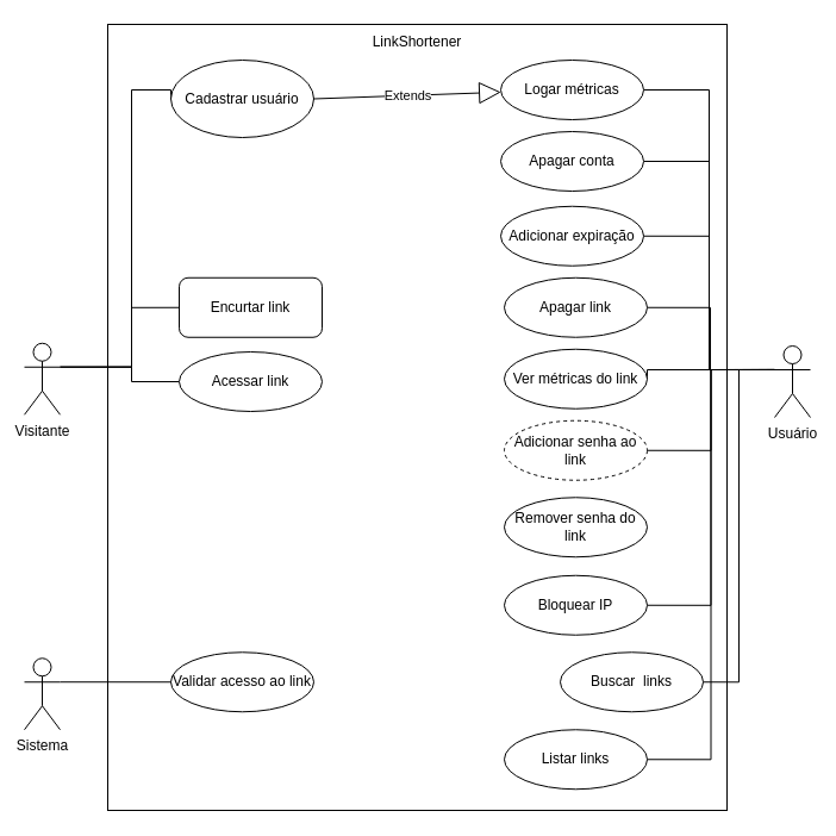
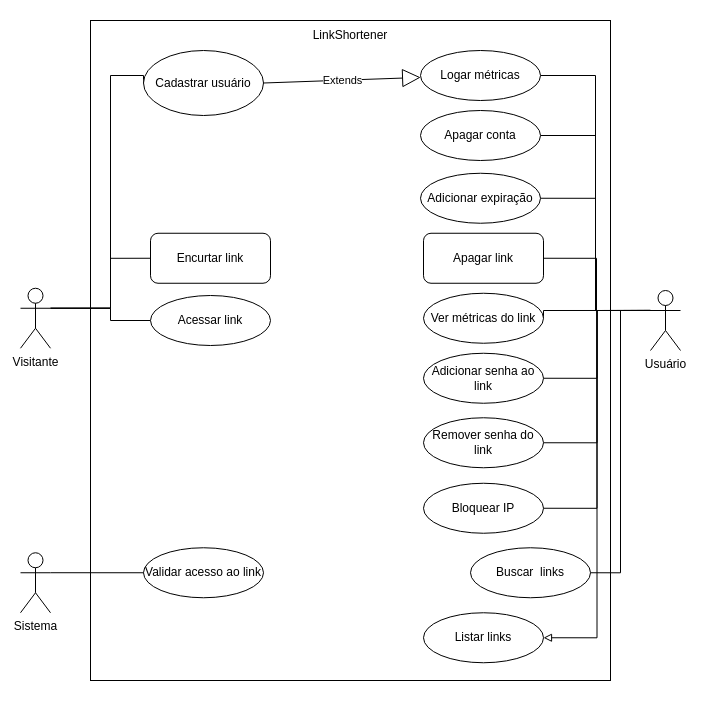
  <mxCell id="0" />
  <mxCell id="1" parent="0" />
  <mxCell id="2" value="" style="rounded=0;whiteSpace=wrap;html=1;movable=0;resizable=0;rotatable=0;deletable=0;editable=0;locked=1;connectable=0;" vertex="1" parent="1"><mxGeometry x="90" y="20" width="520" height="660" as="geometry" /></mxCell>
  <mxCell id="3" style="edgeStyle=orthogonalEdgeStyle;rounded=0;orthogonalLoop=1;jettySize=auto;html=1;exitX=0;exitY=0.333;exitDx=0;exitDy=0;exitPerimeter=0;entryX=1;entryY=0.5;entryDx=0;entryDy=0;endArrow=none;endFill=0;" edge="1" parent="1" source="13" target="19"><mxGeometry relative="1" as="geometry" /></mxCell>
  <mxCell id="4" style="edgeStyle=orthogonalEdgeStyle;rounded=0;orthogonalLoop=1;jettySize=auto;html=1;exitX=0;exitY=0.333;exitDx=0;exitDy=0;exitPerimeter=0;entryX=1;entryY=0.5;entryDx=0;entryDy=0;endArrow=none;endFill=0;" edge="1" parent="1" source="13" target="20"><mxGeometry relative="1" as="geometry" /></mxCell>
  <mxCell id="5" style="edgeStyle=orthogonalEdgeStyle;rounded=0;orthogonalLoop=1;jettySize=auto;html=1;exitX=0;exitY=0.333;exitDx=0;exitDy=0;exitPerimeter=0;entryX=1;entryY=0.5;entryDx=0;entryDy=0;endArrow=none;endFill=0;" edge="1" parent="1" source="13" target="31"><mxGeometry relative="1" as="geometry" /></mxCell>
  <mxCell id="6" style="edgeStyle=orthogonalEdgeStyle;rounded=0;orthogonalLoop=1;jettySize=auto;html=1;exitX=0;exitY=0.333;exitDx=0;exitDy=0;exitPerimeter=0;entryX=1;entryY=0.5;entryDx=0;entryDy=0;endArrow=none;endFill=0;" edge="1" parent="1" source="13" target="30"><mxGeometry relative="1" as="geometry" /></mxCell>
  <mxCell id="7" style="edgeStyle=orthogonalEdgeStyle;rounded=0;orthogonalLoop=1;jettySize=auto;html=1;exitX=0;exitY=0.333;exitDx=0;exitDy=0;exitPerimeter=0;entryX=1;entryY=0.5;entryDx=0;entryDy=0;endArrow=none;endFill=0;" edge="1" parent="1" source="13" target="29"><mxGeometry relative="1" as="geometry" /></mxCell>
  <mxCell id="8" style="edgeStyle=orthogonalEdgeStyle;rounded=0;orthogonalLoop=1;jettySize=auto;html=1;exitX=0;exitY=0.333;exitDx=0;exitDy=0;exitPerimeter=0;entryX=1;entryY=0.5;entryDx=0;entryDy=0;endArrow=none;endFill=0;" edge="1" parent="1" source="13" target="23"><mxGeometry relative="1" as="geometry"><Array as="points"><mxPoint x="596" y="310" /><mxPoint x="596" y="258" /></Array></mxGeometry></mxCell>
  <mxCell id="9" style="edgeStyle=orthogonalEdgeStyle;rounded=0;orthogonalLoop=1;jettySize=auto;html=1;exitX=0;exitY=0.333;exitDx=0;exitDy=0;exitPerimeter=0;entryX=1;entryY=0.5;entryDx=0;entryDy=0;endArrow=none;endFill=0;" edge="1" parent="1" source="13" target="25"><mxGeometry relative="1" as="geometry" /></mxCell>
+ <mxCell id="10" style="edgeStyle=orthogonalEdgeStyle;rounded=0;orthogonalLoop=1;jettySize=auto;html=1;exitX=0;exitY=0.333;exitDx=0;exitDy=0;exitPerimeter=0;entryX=1;entryY=0.5;entryDx=0;entryDy=0;endArrow=none;endFill=0;" edge="1" parent="1" source="13" target="26"><mxGeometry relative="1" as="geometry" /></mxCell>
  <mxCell id="11" style="edgeStyle=orthogonalEdgeStyle;rounded=0;orthogonalLoop=1;jettySize=auto;html=1;exitX=0;exitY=0.333;exitDx=0;exitDy=0;exitPerimeter=0;entryX=1;entryY=0.5;entryDx=0;entryDy=0;endArrow=none;endFill=0;" edge="1" parent="1" source="13" target="24"><mxGeometry relative="1" as="geometry"><Array as="points"><mxPoint x="543" y="310" /></Array></mxGeometry></mxCell>
- <mxCell id="12" style="edgeStyle=orthogonalEdgeStyle;rounded=0;orthogonalLoop=1;jettySize=auto;html=1;exitX=0;exitY=0.333;exitDx=0;exitDy=0;exitPerimeter=0;entryX=1;entryY=0.5;entryDx=0;entryDy=0;endArrow=none;endFill=0;" edge="1" parent="1" source="13" target="22"><mxGeometry relative="1" as="geometry" /></mxCell>
+ <mxCell id="12" style="edgeStyle=orthogonalEdgeStyle;rounded=0;orthogonalLoop=1;jettySize=auto;html=1;exitX=0;exitY=0.333;exitDx=0;exitDy=0;exitPerimeter=0;entryX=1;entryY=0.5;entryDx=0;entryDy=0;endArrow=block;endFill=0;" edge="1" parent="1" source="13" target="22"><mxGeometry relative="1" as="geometry" /></mxCell>
  <mxCell id="13" value="Usuário" style="shape=umlActor;verticalLabelPosition=bottom;verticalAlign=top;html=1;outlineConnect=0;" vertex="1" parent="1"><mxGeometry x="650" y="290" width="30" height="60" as="geometry" /></mxCell>
  <mxCell id="14" style="edgeStyle=orthogonalEdgeStyle;rounded=0;orthogonalLoop=1;jettySize=auto;html=1;exitX=1;exitY=0.333;exitDx=0;exitDy=0;exitPerimeter=0;entryX=0;entryY=0.5;entryDx=0;entryDy=0;endArrow=none;endFill=0;" edge="1" parent="1" source="17" target="18"><mxGeometry relative="1" as="geometry"><Array as="points"><mxPoint x="110" y="308" /><mxPoint x="110" y="75" /></Array></mxGeometry></mxCell>
  <mxCell id="15" style="edgeStyle=orthogonalEdgeStyle;rounded=0;orthogonalLoop=1;jettySize=auto;html=1;exitX=1;exitY=0.333;exitDx=0;exitDy=0;exitPerimeter=0;endArrow=none;endFill=0;entryX=0;entryY=0.5;entryDx=0;entryDy=0;" edge="1" parent="1" source="17" target="27"><mxGeometry relative="1" as="geometry"><Array as="points"><mxPoint x="110" y="308" /><mxPoint x="110" y="320" /></Array></mxGeometry></mxCell>
  <mxCell id="16" style="edgeStyle=orthogonalEdgeStyle;rounded=0;orthogonalLoop=1;jettySize=auto;html=1;exitX=1;exitY=0.333;exitDx=0;exitDy=0;exitPerimeter=0;entryX=0;entryY=0.5;entryDx=0;entryDy=0;endArrow=none;endFill=0;" edge="1" parent="1" source="17" target="21"><mxGeometry relative="1" as="geometry"><Array as="points"><mxPoint x="110" y="308" /><mxPoint x="110" y="258" /></Array></mxGeometry></mxCell>
  <mxCell id="17" value="Visitante" style="shape=umlActor;verticalLabelPosition=bottom;verticalAlign=top;html=1;outlineConnect=0;" vertex="1" parent="1"><mxGeometry x="20" y="287.75" width="30" height="60" as="geometry" /></mxCell>
  <mxCell id="18" value="&lt;div&gt;Cadastrar usuário&lt;/div&gt;" style="ellipse;whiteSpace=wrap;html=1;" vertex="1" parent="1"><mxGeometry x="143" y="50" width="120" height="65" as="geometry" /></mxCell>
  <mxCell id="19" value="&lt;span style=&quot;background-color: transparent; color: light-dark(rgb(0, 0, 0), rgb(255, 255, 255));&quot;&gt;Logar métricas&lt;br&gt;&lt;/span&gt;" style="ellipse;whiteSpace=wrap;html=1;" vertex="1" parent="1"><mxGeometry x="420" y="50" width="120" height="50" as="geometry" /></mxCell>
  <mxCell id="20" value="&lt;span style=&quot;background-color: transparent;&quot;&gt;&lt;div style=&quot;&quot;&gt;&lt;div&gt;Apagar conta&lt;/div&gt;&lt;/div&gt;&lt;/span&gt;" style="ellipse;whiteSpace=wrap;html=1;" vertex="1" parent="1"><mxGeometry x="420" y="110" width="120" height="50" as="geometry" /></mxCell>
  <mxCell id="21" value="&lt;span style=&quot;background-color: transparent;&quot;&gt;&lt;div style=&quot;&quot;&gt;&lt;div&gt;Encurtar link&lt;/div&gt;&lt;/div&gt;&lt;/span&gt;" style="whiteSpace=wrap;html=1;rounded=1;" vertex="1" parent="1"><mxGeometry x="150" y="232.75" width="120" height="50" as="geometry" /></mxCell>
  <mxCell id="22" value="&lt;span style=&quot;background-color: transparent;&quot;&gt;&lt;div style=&quot;&quot;&gt;&lt;div&gt;Listar links&lt;/div&gt;&lt;/div&gt;&lt;/span&gt;" style="ellipse;whiteSpace=wrap;html=1;" vertex="1" parent="1"><mxGeometry x="423" y="612.25" width="120" height="50" as="geometry" /></mxCell>
- <mxCell id="23" value="&lt;span style=&quot;background-color: transparent;&quot;&gt;&lt;div style=&quot;&quot;&gt;&lt;div&gt;Apagar link&lt;/div&gt;&lt;/div&gt;&lt;/span&gt;" style="ellipse;whiteSpace=wrap;html=1;" vertex="1" parent="1"><mxGeometry x="423" y="232.75" width="120" height="50" as="geometry" /></mxCell>
+ <mxCell id="23" value="&lt;span style=&quot;background-color: transparent;&quot;&gt;&lt;div style=&quot;&quot;&gt;&lt;div&gt;Apagar link&lt;/div&gt;&lt;/div&gt;&lt;/span&gt;" style="whiteSpace=wrap;html=1;rounded=1;" vertex="1" parent="1"><mxGeometry x="423" y="232.75" width="120" height="50" as="geometry" /></mxCell>
  <mxCell id="24" value="&lt;span style=&quot;background-color: transparent;&quot;&gt;&lt;div style=&quot;&quot;&gt;&lt;div&gt;Ver métricas do link&lt;/div&gt;&lt;/div&gt;&lt;/span&gt;" style="ellipse;whiteSpace=wrap;html=1;" vertex="1" parent="1"><mxGeometry x="423" y="292.75" width="120" height="50" as="geometry" /></mxCell>
- <mxCell id="25" value="&lt;span style=&quot;background-color: transparent;&quot;&gt;&lt;div style=&quot;&quot;&gt;&lt;div&gt;Adicionar senha ao link&lt;/div&gt;&lt;/div&gt;&lt;/span&gt;" style="ellipse;whiteSpace=wrap;html=1;dashed=1;" vertex="1" parent="1"><mxGeometry x="423" y="352.75" width="120" height="50" as="geometry" /></mxCell>
+ <mxCell id="25" value="&lt;span style=&quot;background-color: transparent;&quot;&gt;&lt;div style=&quot;&quot;&gt;&lt;div&gt;Adicionar senha ao link&lt;/div&gt;&lt;/div&gt;&lt;/span&gt;" style="ellipse;whiteSpace=wrap;html=1;" vertex="1" parent="1"><mxGeometry x="423" y="352.75" width="120" height="50" as="geometry" /></mxCell>
  <mxCell id="26" value="&lt;span style=&quot;background-color: transparent;&quot;&gt;&lt;div style=&quot;&quot;&gt;&lt;div&gt;Remover senha do link&lt;/div&gt;&lt;/div&gt;&lt;/span&gt;" style="ellipse;whiteSpace=wrap;html=1;" vertex="1" parent="1"><mxGeometry x="423" y="417.25" width="120" height="50" as="geometry" /></mxCell>
  <mxCell id="27" value="&lt;span style=&quot;background-color: transparent;&quot;&gt;&lt;div style=&quot;&quot;&gt;&lt;div&gt;Acessar link&lt;/div&gt;&lt;/div&gt;&lt;/span&gt;" style="ellipse;whiteSpace=wrap;html=1;" vertex="1" parent="1"><mxGeometry x="150" y="295" width="120" height="50" as="geometry" /></mxCell>
  <mxCell id="28" value="&lt;span style=&quot;background-color: transparent;&quot;&gt;&lt;div style=&quot;&quot;&gt;&lt;div&gt;Validar acesso ao link&lt;/div&gt;&lt;/div&gt;&lt;/span&gt;" style="ellipse;whiteSpace=wrap;html=1;" vertex="1" parent="1"><mxGeometry x="143" y="547.25" width="120" height="50" as="geometry" /></mxCell>
  <mxCell id="29" value="&lt;span style=&quot;background-color: transparent;&quot;&gt;&lt;div style=&quot;&quot;&gt;&lt;div&gt;Adicionar expiração&lt;/div&gt;&lt;/div&gt;&lt;/span&gt;" style="ellipse;whiteSpace=wrap;html=1;" vertex="1" parent="1"><mxGeometry x="420" y="172.75" width="120" height="50" as="geometry" /></mxCell>
  <mxCell id="30" value="&lt;span style=&quot;background-color: transparent;&quot;&gt;&lt;div style=&quot;&quot;&gt;&lt;div&gt;Bloquear IP&lt;/div&gt;&lt;/div&gt;&lt;/span&gt;" style="ellipse;whiteSpace=wrap;html=1;" vertex="1" parent="1"><mxGeometry x="423" y="482.75" width="120" height="50" as="geometry" /></mxCell>
  <mxCell id="31" value="&lt;span style=&quot;background-color: transparent;&quot;&gt;&lt;div style=&quot;&quot;&gt;Buscar&amp;nbsp; links&lt;/div&gt;&lt;/span&gt;" style="ellipse;whiteSpace=wrap;html=1;" vertex="1" parent="1"><mxGeometry x="470" y="547.25" width="120" height="50" as="geometry" /></mxCell>
  <mxCell id="32" value="Extends" style="endArrow=block;endSize=16;endFill=0;html=1;rounded=0;exitX=1;exitY=0.5;exitDx=0;exitDy=0;" edge="1" parent="1" source="18" target="19"><mxGeometry width="160" relative="1" as="geometry"><mxPoint x="230" y="70" as="sourcePoint" /><mxPoint x="390" y="70" as="targetPoint" /></mxGeometry></mxCell>
  <mxCell id="33" style="rounded=0;orthogonalLoop=1;jettySize=auto;html=1;exitX=1;exitY=0.333;exitDx=0;exitDy=0;exitPerimeter=0;entryX=0;entryY=0.5;entryDx=0;entryDy=0;endArrow=none;endFill=0;" edge="1" parent="1" source="34" target="28"><mxGeometry relative="1" as="geometry" /></mxCell>
  <mxCell id="34" value="Sistema" style="shape=umlActor;verticalLabelPosition=bottom;verticalAlign=top;html=1;outlineConnect=0;" vertex="1" parent="1"><mxGeometry x="20" y="552.25" width="30" height="60" as="geometry" /></mxCell>
  <mxCell id="35" value="LinkShortener" style="text;html=1;align=center;verticalAlign=middle;whiteSpace=wrap;rounded=0;" vertex="1" parent="1"><mxGeometry x="310" y="20" width="80" height="30" as="geometry" /></mxCell>
